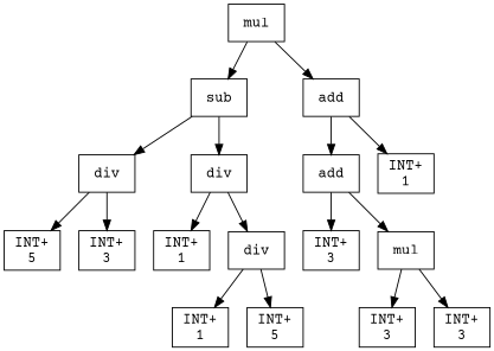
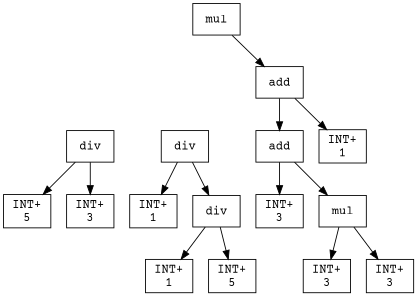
  digraph {
    fontname="Courier Prime"
    node [shape=box fontname="Courier Prime"]
    edge [fontname="Courier Prime"]
    n1 [label=mul]
-   n2 [label=sub]
    n3 [label=add]
    n4 [label=div]
    n5 [label=div]
    n6 [label="INT+\n5"]
    n7 [label="INT+\n3"]
    n8 [label="INT+\n1"]
    n9 [label=div]
    n10 [label="INT+\n1"]
    n11 [label="INT+\n5"]
    n12 [label=add]
    n13 [label="INT+\n1"]
    n14 [label="INT+\n3"]
    n15 [label=mul]
    n16 [label="INT+\n3"]
    n17 [label="INT+\n3"]
-   n1 -> n2
    n1 -> n3
-   n2 -> n4
-   n2 -> n5
    n3 -> n12
    n3 -> n13
    n4 -> n6
    n4 -> n7
    n5 -> n8
    n5 -> n9
    n9 -> n10
    n9 -> n11
    n12 -> n14
    n12 -> n15
    n15 -> n16
    n15 -> n17
  }
